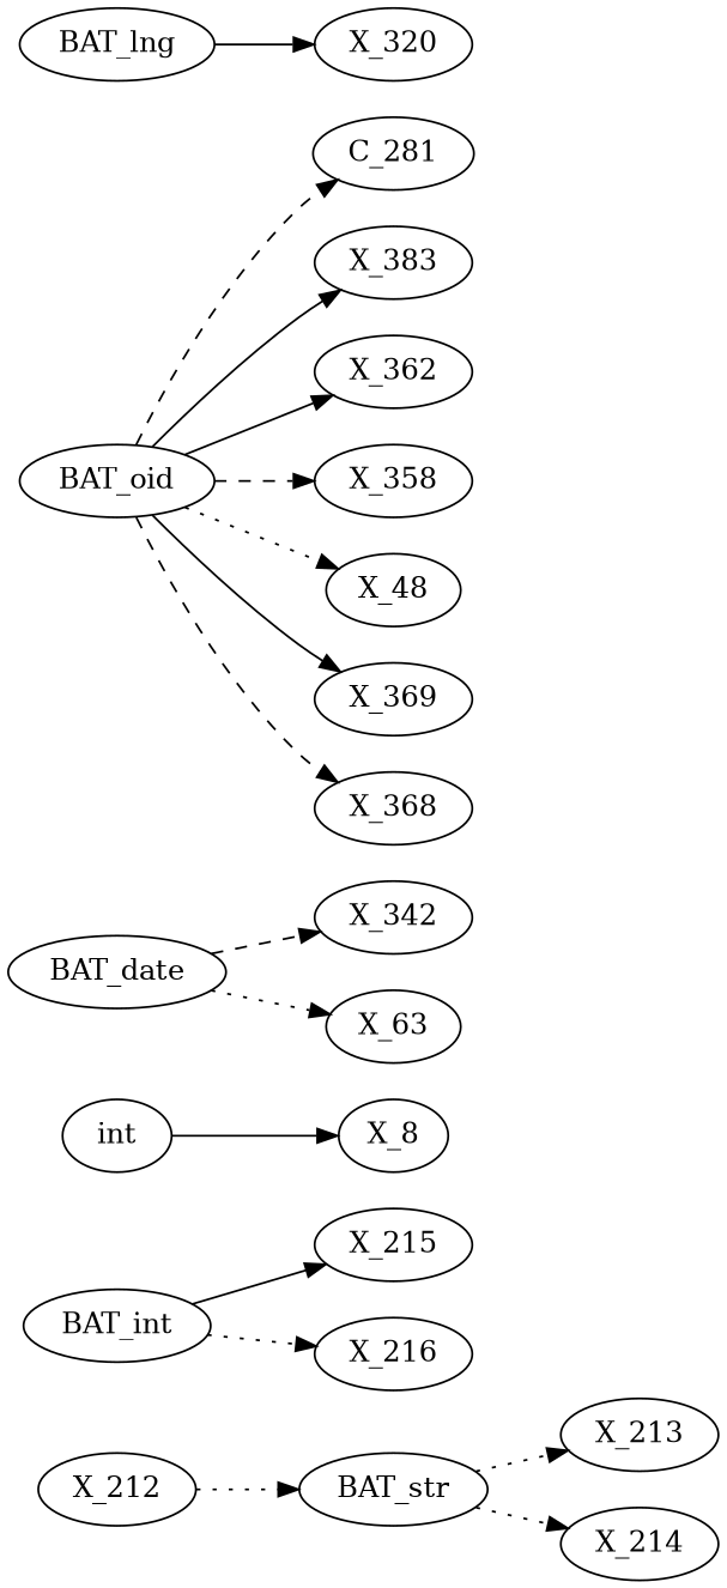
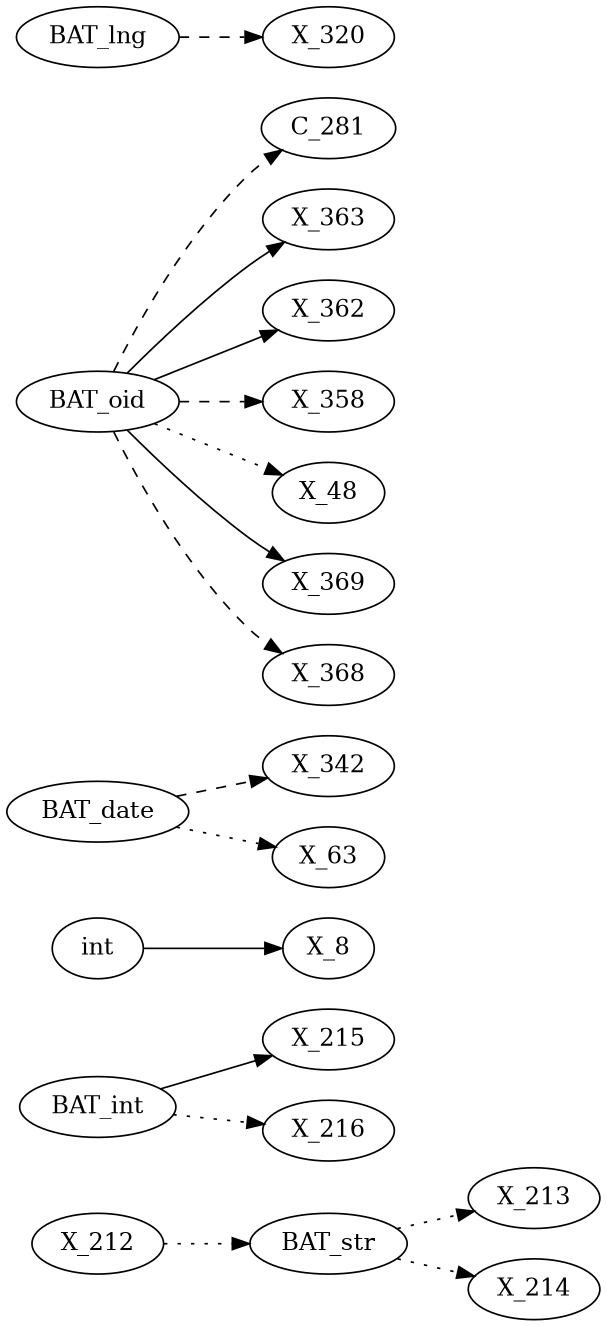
  digraph {
    rankdir=LR
    edge [style=dotted]
    BAT_str
    X_213
    X_214
    X_212
    BAT_int
    X_215
    X_216
    int
    X_8
    n10 [label=X_342]
    BAT_date
    X_63
    BAT_oid
    C_281
-   X_363 [label=X_383]
+   X_363
    X_362
    X_358
    X_48
    X_369
    X_368
    BAT_lng
    X_320
    BAT_str -> X_213
    BAT_str -> X_214
    X_212 -> BAT_str
    BAT_int -> X_215 [style=solid]
    BAT_int -> X_216
    int -> X_8 [style=solid]
    BAT_date -> n10 [style=dashed]
    BAT_date -> X_63
    BAT_oid -> C_281 [style=dashed]
    BAT_oid -> X_363 [style=solid]
    BAT_oid -> X_362 [style=solid]
    BAT_oid -> X_358 [style=dashed]
    BAT_oid -> X_48
    BAT_oid -> X_369 [style=solid]
    BAT_oid -> X_368 [style=dashed]
-   BAT_lng -> X_320 [style=solid]
+   BAT_lng -> X_320 [style=dashed]
  }
